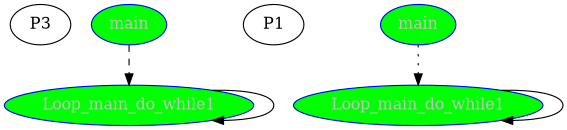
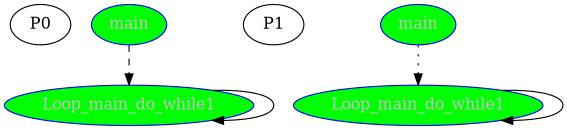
  digraph {
    node [color=blue fillcolor=green fontcolor=grey shape=ellipse style=filled]
    edge [style=solid]
-   n1 [color=black label=P3 fillcolor="" fontcolor="" shape="" style=""]
+   n1 [color=black label=P0 fillcolor="" fontcolor="" shape="" style=""]
    n2 [label=main]
    n3 [label=Loop_main_do_while1]
    n4 [color=black label=P1 fillcolor="" fontcolor="" shape="" style=""]
    n5 [label=main]
    n6 [label=Loop_main_do_while1]
    subgraph sub_1 {
      n1
      n2
      n3
    }
    subgraph sub_2 {
      n4
      n5
      n6
    }
    n2 -> n3 [style=dashed]
    n3 -> n3
    n5 -> n6 [style=dotted]
    n6 -> n6
  }
